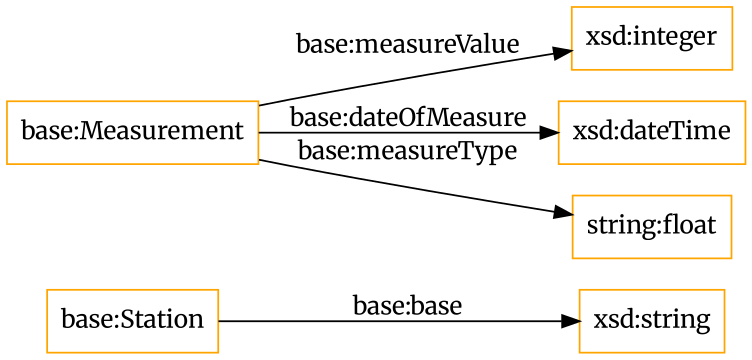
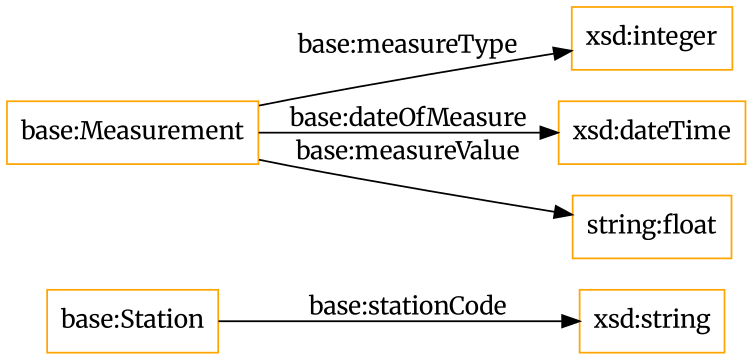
  digraph {
    fontname=Merriweather
    rankdir=LR
    node [color=orange fontname=Merriweather shape=rectangle]
    edge [fontname=Merriweather]
    "base:Station"
    "xsd:string"
    "base:Measurement"
    "xsd:integer"
    "xsd:dateTime"
    n6 [label="string:float"]
-   "base:Station" -> "xsd:string" [label="base:base"]
-   "base:Measurement" -> "xsd:integer" [label="base:measureValue"]
+   "base:Station" -> "xsd:string" [label="base:stationCode"]
+   "base:Measurement" -> "xsd:integer" [label="base:measureType"]
    "base:Measurement" -> "xsd:dateTime" [label="base:dateOfMeasure"]
-   "base:Measurement" -> n6 [label="base:measureType"]
+   "base:Measurement" -> n6 [label="base:measureValue"]
  }
